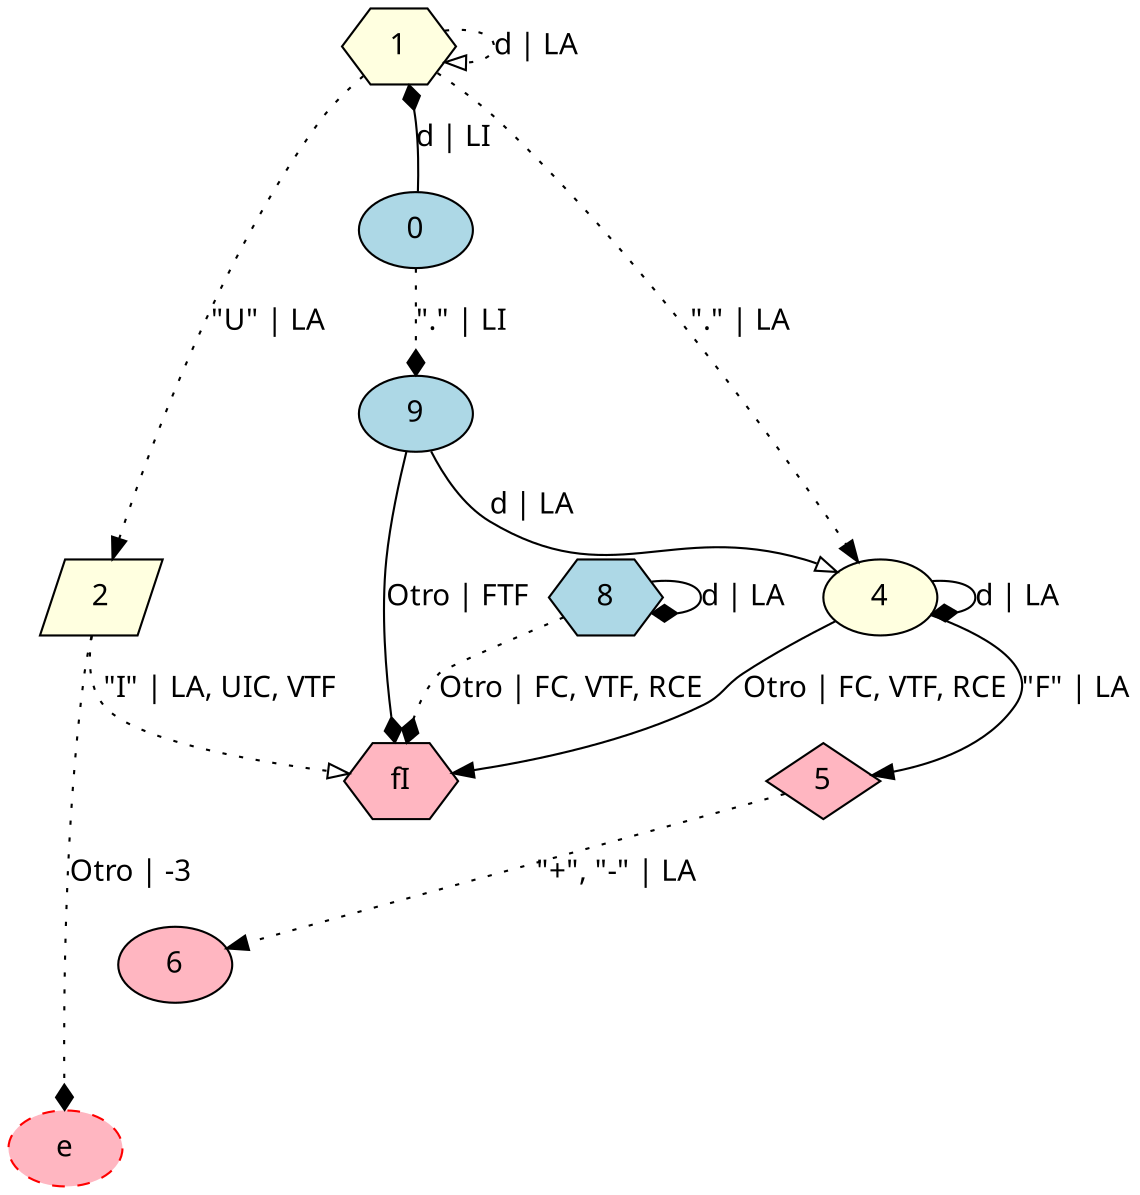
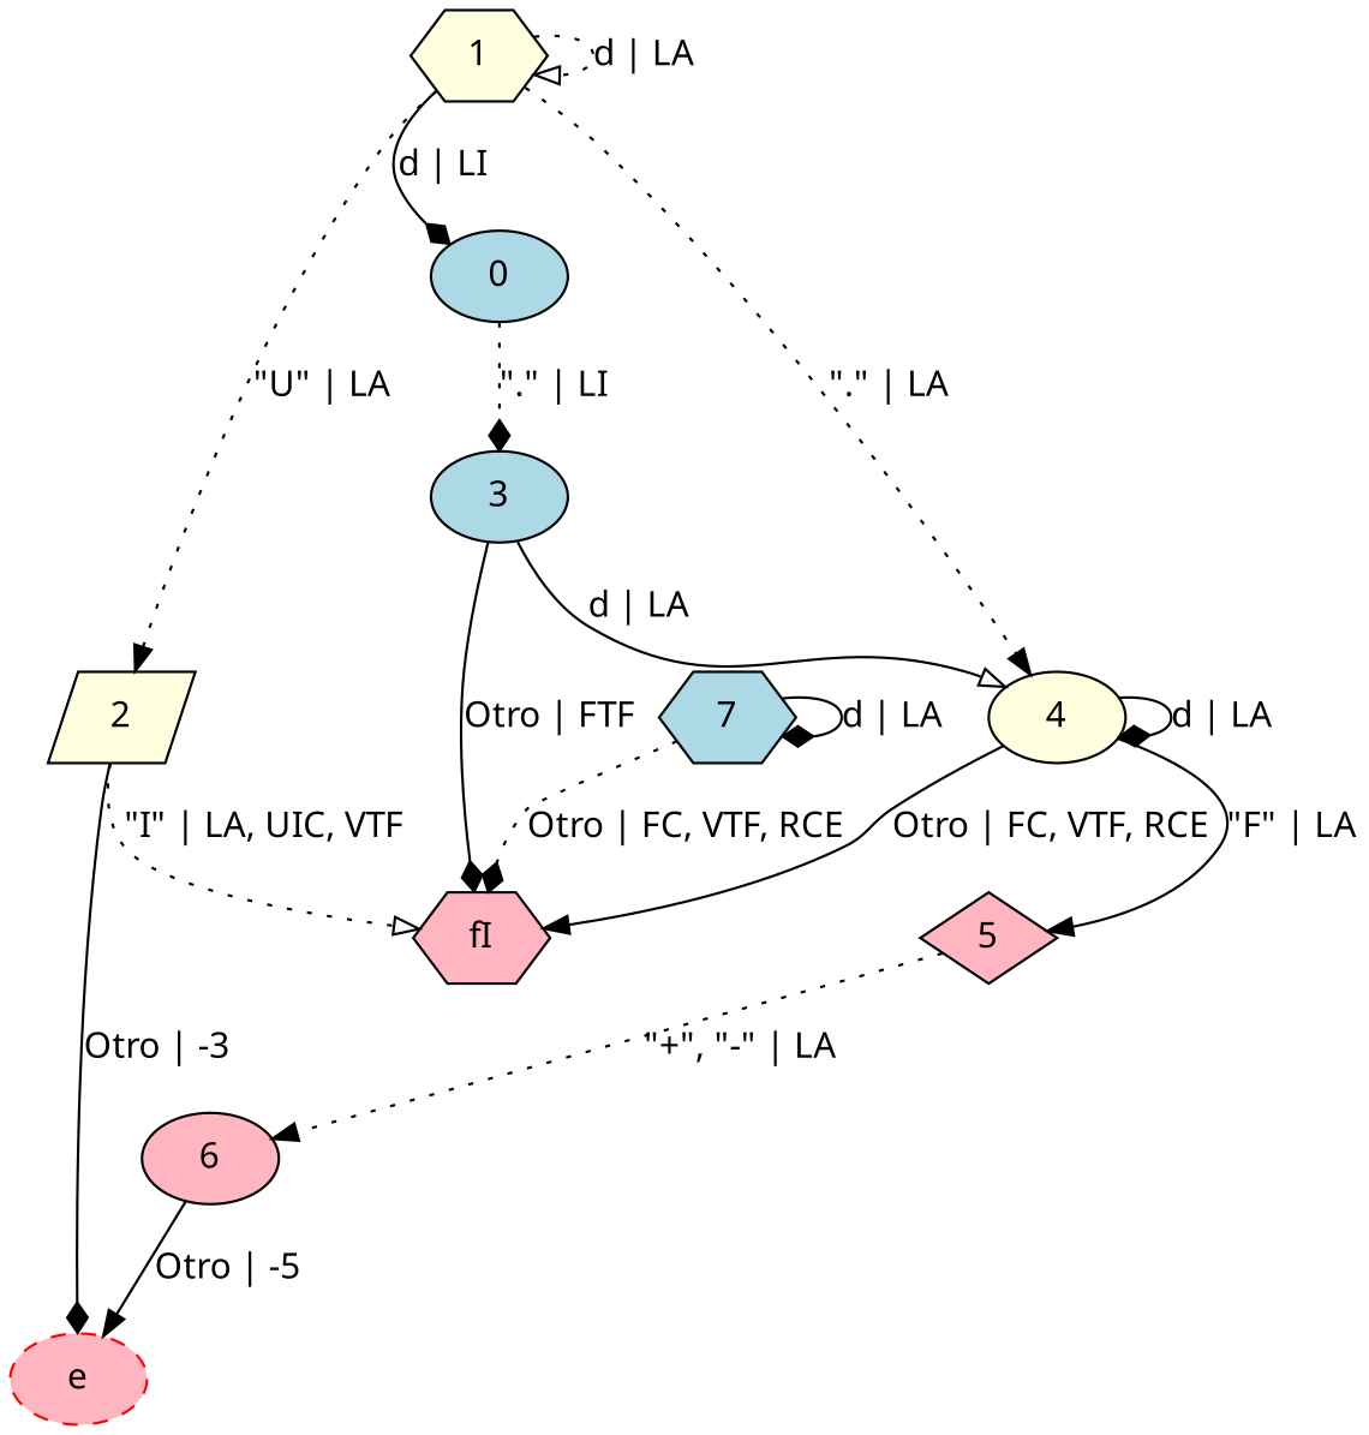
  digraph {
    fontname="Noto Sans"
    rankdir=TB
    node [fillcolor=lightpink fontname="Noto Sans" shape=ellipse style=filled]
    edge [arrowhead=diamond fontname="Noto Sans" style=solid]
    fI [shape=hexagon]
    n2 [color=red label=e style="dashed,filled"]
    0 [fillcolor=lightblue]
    1 [fillcolor=lightyellow shape=hexagon]
-   3 [fillcolor=lightblue label=9]
+   3 [fillcolor=lightblue]
    2 [fillcolor=lightyellow shape=parallelogram]
    4 [fillcolor=lightyellow]
    5 [shape=diamond]
    6
-   7 [fillcolor=lightblue shape=hexagon label=8]
-   0 -> 1 [label="d | LI"]
+   7 [fillcolor=lightblue shape=hexagon]
+   1 -> 0 [label="d | LI"]
    0 -> 3 [label="\".\" | LI" style=dotted]
    1 -> 1 [arrowhead=onormal label="d | LA" style=dotted]
    1 -> 2 [arrowhead=normal label="\"U\" | LA" style=dotted]
    1 -> 4 [arrowhead=normal label="\".\" | LA" style=dotted]
    3 -> fI [label="Otro | FTF"]
    3 -> 4 [arrowhead=onormal label="d | LA"]
    2 -> fI [arrowhead=onormal label="\"I\" | LA, UIC, VTF" style=dotted]
-   2 -> n2 [label="Otro | -3" style=dotted]
+   2 -> n2 [label="Otro | -3"]
    4 -> fI [arrowhead=normal label="Otro | FC, VTF, RCE"]
    4 -> 4 [label="d | LA"]
    4 -> 5 [arrowhead=normal label="\"F\" | LA"]
    5 -> 6 [arrowhead=normal label="\"+\", \"-\" | LA" style=dotted]
+   6 -> n2 [arrowhead=normal label="Otro | -5"]
    7 -> fI [label="Otro | FC, VTF, RCE" style=dotted]
    7 -> 7 [label="d | LA"]
  }
